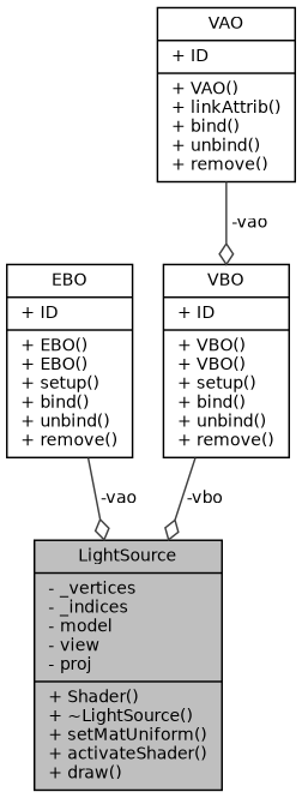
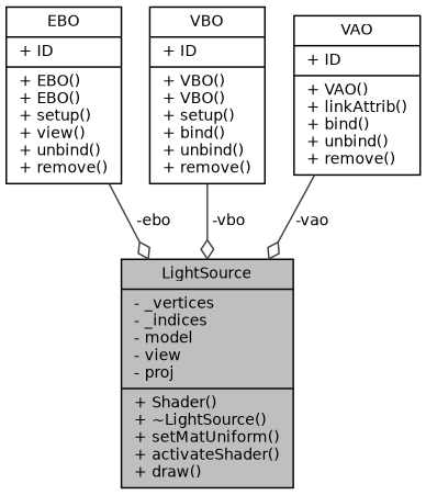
  digraph {
    node [color=black fillcolor=white fontname=Helvetica fontsize=10 shape=record style=filled]
    edge [arrowhead=odiamond color=grey25 fontname=Helvetica fontsize=10 labelfontname=Helvetica labelfontsize=10 style=solid]
    n1 [fillcolor=grey75 fontcolor=black height=0.2 label="{LightSource\n|- _vertices\l- _indices\l- model\l- view\l- proj\l|+ Shader()\l+ ~LightSource()\l+ setMatUniform()\l+ activateShader()\l+ draw()\l}" width=0.4]
-   n2 [height=0.2 label="{EBO\n|+ ID\l|+ EBO()\l+ EBO()\l+ setup()\l+ bind()\l+ unbind()\l+ remove()\l}" width=0.4]
+   n2 [height=0.2 label="{EBO\n|+ ID\l|+ EBO()\l+ EBO()\l+ setup()\l+ view()\l+ unbind()\l+ remove()\l}" width=0.4]
    n3 [height=0.2 label="{VBO\n|+ ID\l|+ VBO()\l+ VBO()\l+ setup()\l+ bind()\l+ unbind()\l+ remove()\l}" width=0.4]
    n4 [height=0.2 label="{VAO\n|+ ID\l|+ VAO()\l+ linkAttrib()\l+ bind()\l+ unbind()\l+ remove()\l}" width=0.4]
-   n2 -> n1 [label=" -vao"]
+   n2 -> n1 [label=" -ebo"]
    n3 -> n1 [label=" -vbo"]
-   n4 -> n3 [label=" -vao"]
+   n4 -> n1 [label=" -vao"]
  }
